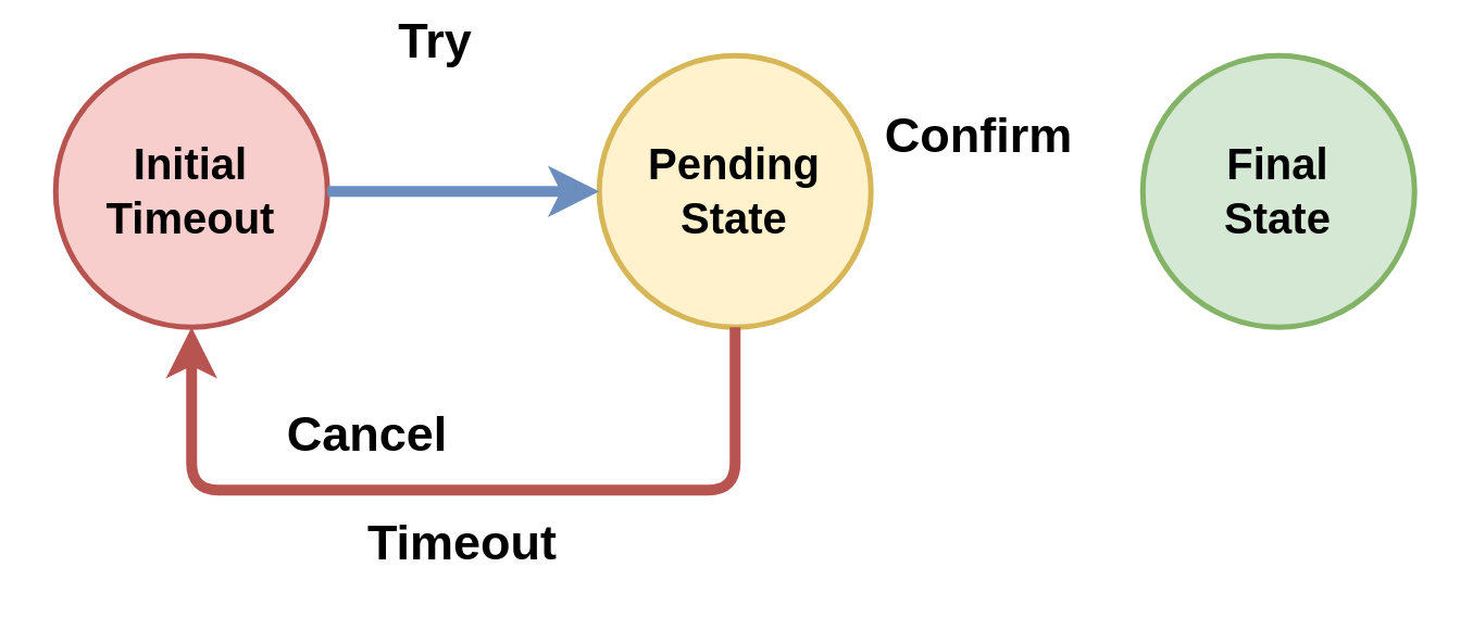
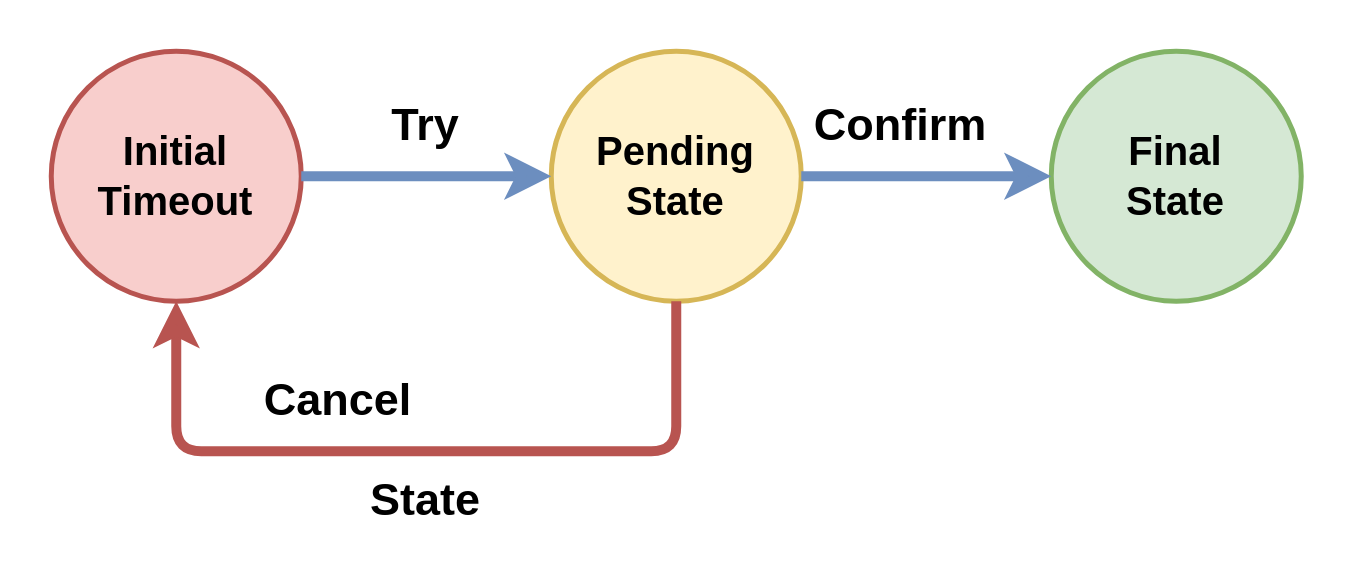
  <mxCell id="0" />
  <mxCell id="1" parent="0" />
  <mxCell id="2" value="&lt;font style=&quot;font-size: 16px&quot;&gt;&lt;b&gt;Initial&lt;br&gt;Timeout&lt;/b&gt;&lt;/font&gt;" style="ellipse;whiteSpace=wrap;html=1;aspect=fixed;strokeWidth=2;fillColor=#f8cecc;strokeColor=#b85450;" vertex="1" parent="1"><mxGeometry x="20" y="20" width="100" height="100" as="geometry" /></mxCell>
  <mxCell id="3" value="&lt;span style=&quot;font-size: 16px&quot;&gt;&lt;b&gt;Pending&lt;br&gt;&lt;/b&gt;&lt;/span&gt;&lt;b&gt;&lt;font style=&quot;font-size: 16px&quot;&gt;State&lt;/font&gt;&lt;/b&gt;" style="ellipse;whiteSpace=wrap;html=1;aspect=fixed;strokeWidth=2;fillColor=#fff2cc;strokeColor=#d6b656;" vertex="1" parent="1"><mxGeometry x="220" y="20" width="100" height="100" as="geometry" /></mxCell>
  <mxCell id="4" value="&lt;span style=&quot;font-size: 16px&quot;&gt;&lt;b&gt;Final&lt;br&gt;State&lt;/b&gt;&lt;/span&gt;" style="ellipse;whiteSpace=wrap;html=1;aspect=fixed;strokeWidth=2;fillColor=#d5e8d4;strokeColor=#82b366;" vertex="1" parent="1"><mxGeometry x="420" y="20" width="100" height="100" as="geometry" /></mxCell>
  <mxCell id="5" value="" style="endArrow=classic;html=1;exitX=1;exitY=0.5;exitDx=0;exitDy=0;entryX=0;entryY=0.5;entryDx=0;entryDy=0;strokeWidth=4;fillColor=#dae8fc;strokeColor=#6c8ebf;" edge="1" parent="1" source="2" target="3"><mxGeometry width="50" height="50" relative="1" as="geometry"><mxPoint x="370" y="140" as="sourcePoint" /><mxPoint x="420" y="90" as="targetPoint" /></mxGeometry></mxCell>
- <mxCell id="6" value="&lt;font style=&quot;font-size: 18px&quot;&gt;&lt;b&gt;Try&lt;/b&gt;&lt;/font&gt;" style="text;html=1;strokeColor=none;fillColor=none;align=center;verticalAlign=middle;whiteSpace=wrap;rounded=0;" vertex="1" parent="1"><mxGeometry x="140" y="5" width="40" height="20" as="geometry" /></mxCell>
+ <mxCell id="6" value="&lt;font style=&quot;font-size: 18px&quot;&gt;&lt;b&gt;Try&lt;/b&gt;&lt;/font&gt;" style="text;html=1;strokeColor=none;fillColor=none;align=center;verticalAlign=middle;whiteSpace=wrap;rounded=0;" vertex="1" parent="1"><mxGeometry x="150" y="40" width="40" height="20" as="geometry" /></mxCell>
+ <mxCell id="7" value="" style="endArrow=classic;html=1;strokeWidth=4;exitX=1;exitY=0.5;exitDx=0;exitDy=0;entryX=0;entryY=0.5;entryDx=0;entryDy=0;fillColor=#dae8fc;strokeColor=#6c8ebf;" edge="1" parent="1" source="3" target="4"><mxGeometry width="50" height="50" relative="1" as="geometry"><mxPoint x="370" y="140" as="sourcePoint" /><mxPoint x="420" y="90" as="targetPoint" /></mxGeometry></mxCell>
  <mxCell id="8" value="&lt;font style=&quot;font-size: 18px&quot;&gt;&lt;b&gt;Confirm&lt;/b&gt;&lt;/font&gt;" style="text;html=1;strokeColor=none;fillColor=none;align=center;verticalAlign=middle;whiteSpace=wrap;rounded=0;" vertex="1" parent="1"><mxGeometry x="320" y="40" width="80" height="20" as="geometry" /></mxCell>
  <mxCell id="9" value="" style="endArrow=classic;html=1;strokeWidth=4;exitX=0.5;exitY=1;exitDx=0;exitDy=0;entryX=0.5;entryY=1;entryDx=0;entryDy=0;fillColor=#f8cecc;strokeColor=#b85450;" edge="1" parent="1" source="3" target="2"><mxGeometry width="50" height="50" relative="1" as="geometry"><mxPoint x="370" y="140" as="sourcePoint" /><mxPoint x="420" y="90" as="targetPoint" /><Array as="points"><mxPoint x="270" y="180" /><mxPoint x="70" y="180" /></Array></mxGeometry></mxCell>
  <mxCell id="10" value="&lt;font style=&quot;font-size: 18px&quot;&gt;&lt;b&gt;Cancel&lt;/b&gt;&lt;/font&gt;" style="text;html=1;strokeColor=none;fillColor=none;align=center;verticalAlign=middle;whiteSpace=wrap;rounded=0;" vertex="1" parent="1"><mxGeometry x="85" y="150" width="100" height="20" as="geometry" /></mxCell>
- <mxCell id="11" value="&lt;font style=&quot;font-size: 18px&quot;&gt;&lt;b&gt;Timeout&lt;/b&gt;&lt;/font&gt;" style="text;html=1;strokeColor=none;fillColor=none;align=center;verticalAlign=middle;whiteSpace=wrap;rounded=0;" vertex="1" parent="1"><mxGeometry x="120" y="190" width="100" height="20" as="geometry" /></mxCell>
+ <mxCell id="11" value="&lt;font style=&quot;font-size: 18px&quot;&gt;&lt;b&gt;State&lt;/b&gt;&lt;/font&gt;" style="text;html=1;strokeColor=none;fillColor=none;align=center;verticalAlign=middle;whiteSpace=wrap;rounded=0;" vertex="1" parent="1"><mxGeometry x="120" y="190" width="100" height="20" as="geometry" /></mxCell>
